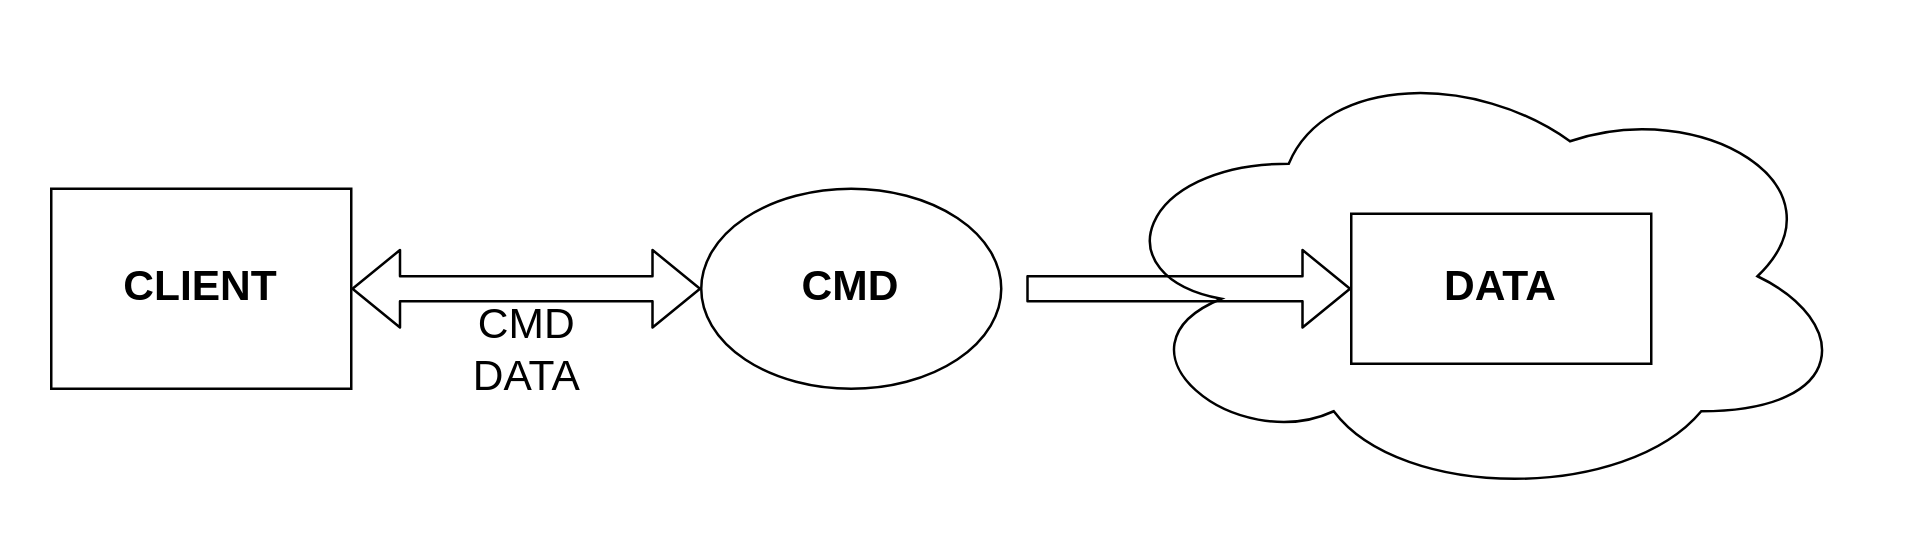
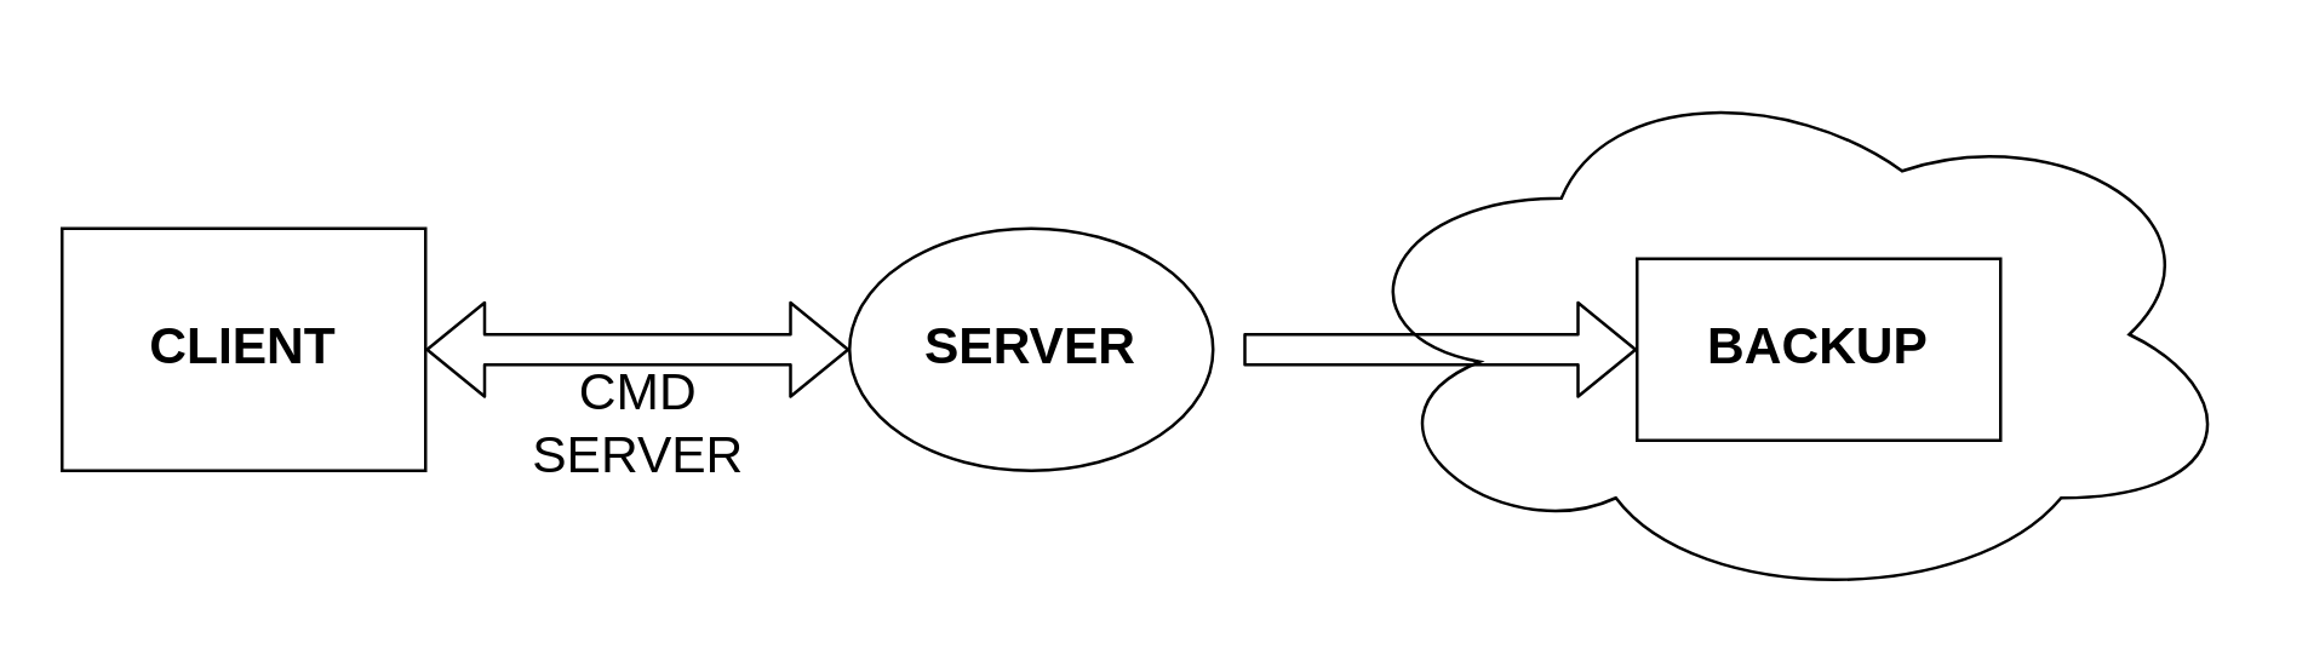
  <mxCell id="0" />
  <mxCell id="1" parent="0" />
  <mxCell id="2" value="" style="ellipse;shape=cloud;whiteSpace=wrap;html=1;" vertex="1" parent="1"><mxGeometry x="440" y="20" width="300" height="180" as="geometry" /></mxCell>
  <mxCell id="3" value="CLIENT" style="whiteSpace=wrap;html=1;fontStyle=1;fontSize=17;rounded=0;" parent="1" vertex="1"><mxGeometry x="20" y="75" width="120" height="80" as="geometry" /></mxCell>
- <mxCell id="4" value="CMD" style="ellipse;whiteSpace=wrap;html=1;fontStyle=1;fontSize=17;" parent="1" vertex="1"><mxGeometry x="280" y="75" width="120" height="80" as="geometry" /></mxCell>
- <mxCell id="5" value="CMD&lt;br&gt;DATA" style="text;html=1;align=center;verticalAlign=middle;resizable=0;points=[];autosize=1;fontSize=17;" parent="1" vertex="1"><mxGeometry x="180" y="115" width="60" height="50" as="geometry" /></mxCell>
+ <mxCell id="4" value="SERVER" style="ellipse;whiteSpace=wrap;html=1;fontStyle=1;fontSize=17;" parent="1" vertex="1"><mxGeometry x="280" y="75" width="120" height="80" as="geometry" /></mxCell>
+ <mxCell id="5" value="CMD&lt;br&gt;SERVER" style="text;html=1;align=center;verticalAlign=middle;resizable=0;points=[];autosize=1;fontSize=17;" parent="1" vertex="1"><mxGeometry x="180" y="115" width="60" height="50" as="geometry" /></mxCell>
  <mxCell id="6" value="" style="shape=flexArrow;endArrow=classic;startArrow=classic;html=1;fontSize=17;exitX=1;exitY=0.5;exitDx=0;exitDy=0;entryX=0;entryY=0.5;entryDx=0;entryDy=0;" parent="1" source="3" target="4" edge="1"><mxGeometry width="50" height="50" relative="1" as="geometry"><mxPoint x="20" y="235" as="sourcePoint" /><mxPoint x="70" y="185" as="targetPoint" /></mxGeometry></mxCell>
  <mxCell id="7" value="" style="shape=flexArrow;endArrow=classic;html=1;fontSize=17;" parent="1" edge="1"><mxGeometry width="50" height="50" relative="1" as="geometry"><mxPoint x="410" y="115" as="sourcePoint" /><mxPoint x="540" y="115" as="targetPoint" /></mxGeometry></mxCell>
- <mxCell id="8" value="&lt;b&gt;DATA&lt;/b&gt;" style="rounded=0;whiteSpace=wrap;html=1;fontSize=17;" parent="1" vertex="1"><mxGeometry x="540" y="85" width="120" height="60" as="geometry" /></mxCell>
+ <mxCell id="8" value="&lt;b&gt;BACKUP&lt;/b&gt;" style="rounded=0;whiteSpace=wrap;html=1;fontSize=17;" parent="1" vertex="1"><mxGeometry x="540" y="85" width="120" height="60" as="geometry" /></mxCell>
